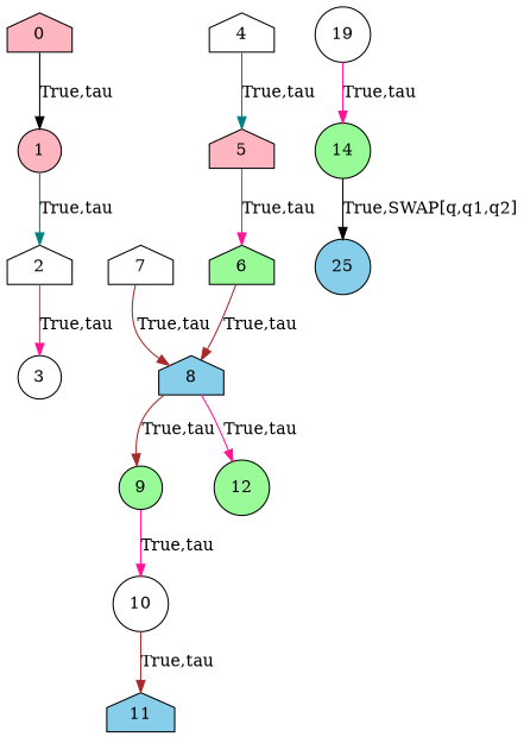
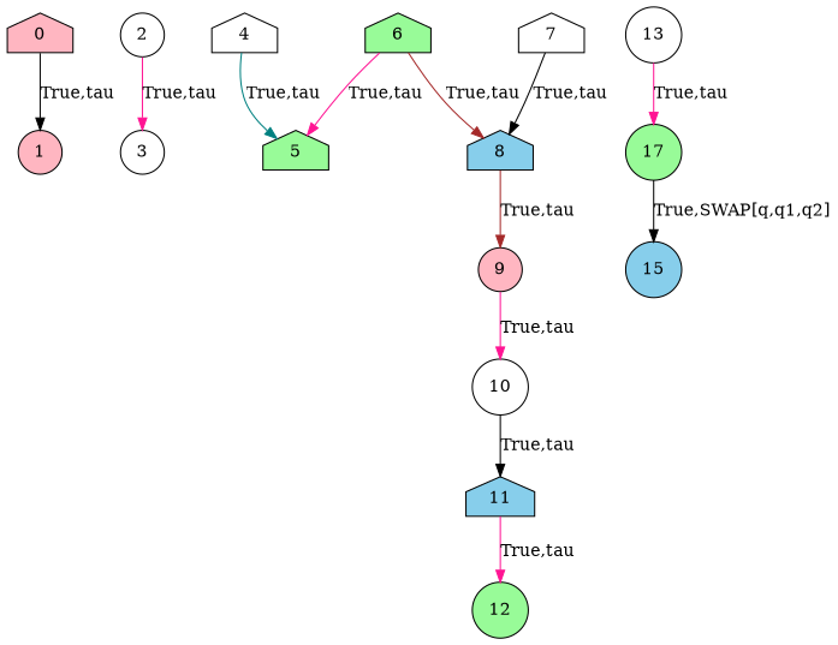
  digraph {
    node [fillcolor=white shape=circle style=filled]
    edge [color=deeppink]
    0 [fillcolor=lightpink shape=house]
    1 [fillcolor=lightpink]
-   2 [shape=house]
+   2
    3
-   5 [fillcolor=lightpink shape=house]
+   5 [fillcolor=palegreen shape=house]
    4 [shape=house]
    6 [fillcolor=palegreen shape=house]
    8 [fillcolor=skyblue shape=house]
    7 [shape=house]
-   9 [fillcolor=palegreen]
+   9 [fillcolor=lightpink]
    10
    11 [fillcolor=skyblue shape=house]
    12 [fillcolor=palegreen]
-   13 [label=19]
-   14 [fillcolor=palegreen]
-   15 [fillcolor=skyblue label=25]
+   13
+   14 [fillcolor=palegreen label=17]
+   15 [fillcolor=skyblue]
    0 -> 1 [color=black label="True,tau"]
-   1 -> 2 [color=teal label="True,tau"]
    2 -> 3 [label="True,tau"]
-   5 -> 6 [label="True,tau"]
+   6 -> 5 [label="True,tau"]
    4 -> 5 [color=teal label="True,tau"]
    6 -> 8 [color=brown label="True,tau"]
    8 -> 9 [color=brown label="True,tau"]
-   7 -> 8 [color=brown label="True,tau"]
+   7 -> 8 [color=black label="True,tau"]
    9 -> 10 [label="True,tau"]
-   10 -> 11 [color=brown label="True,tau"]
-   8 -> 12 [label="True,tau"]
+   10 -> 11 [color=black label="True,tau"]
+   11 -> 12 [label="True,tau"]
    13 -> 14 [label="True,tau"]
    14 -> 15 [color=black label="True,SWAP[q,q1,q2]"]
  }
